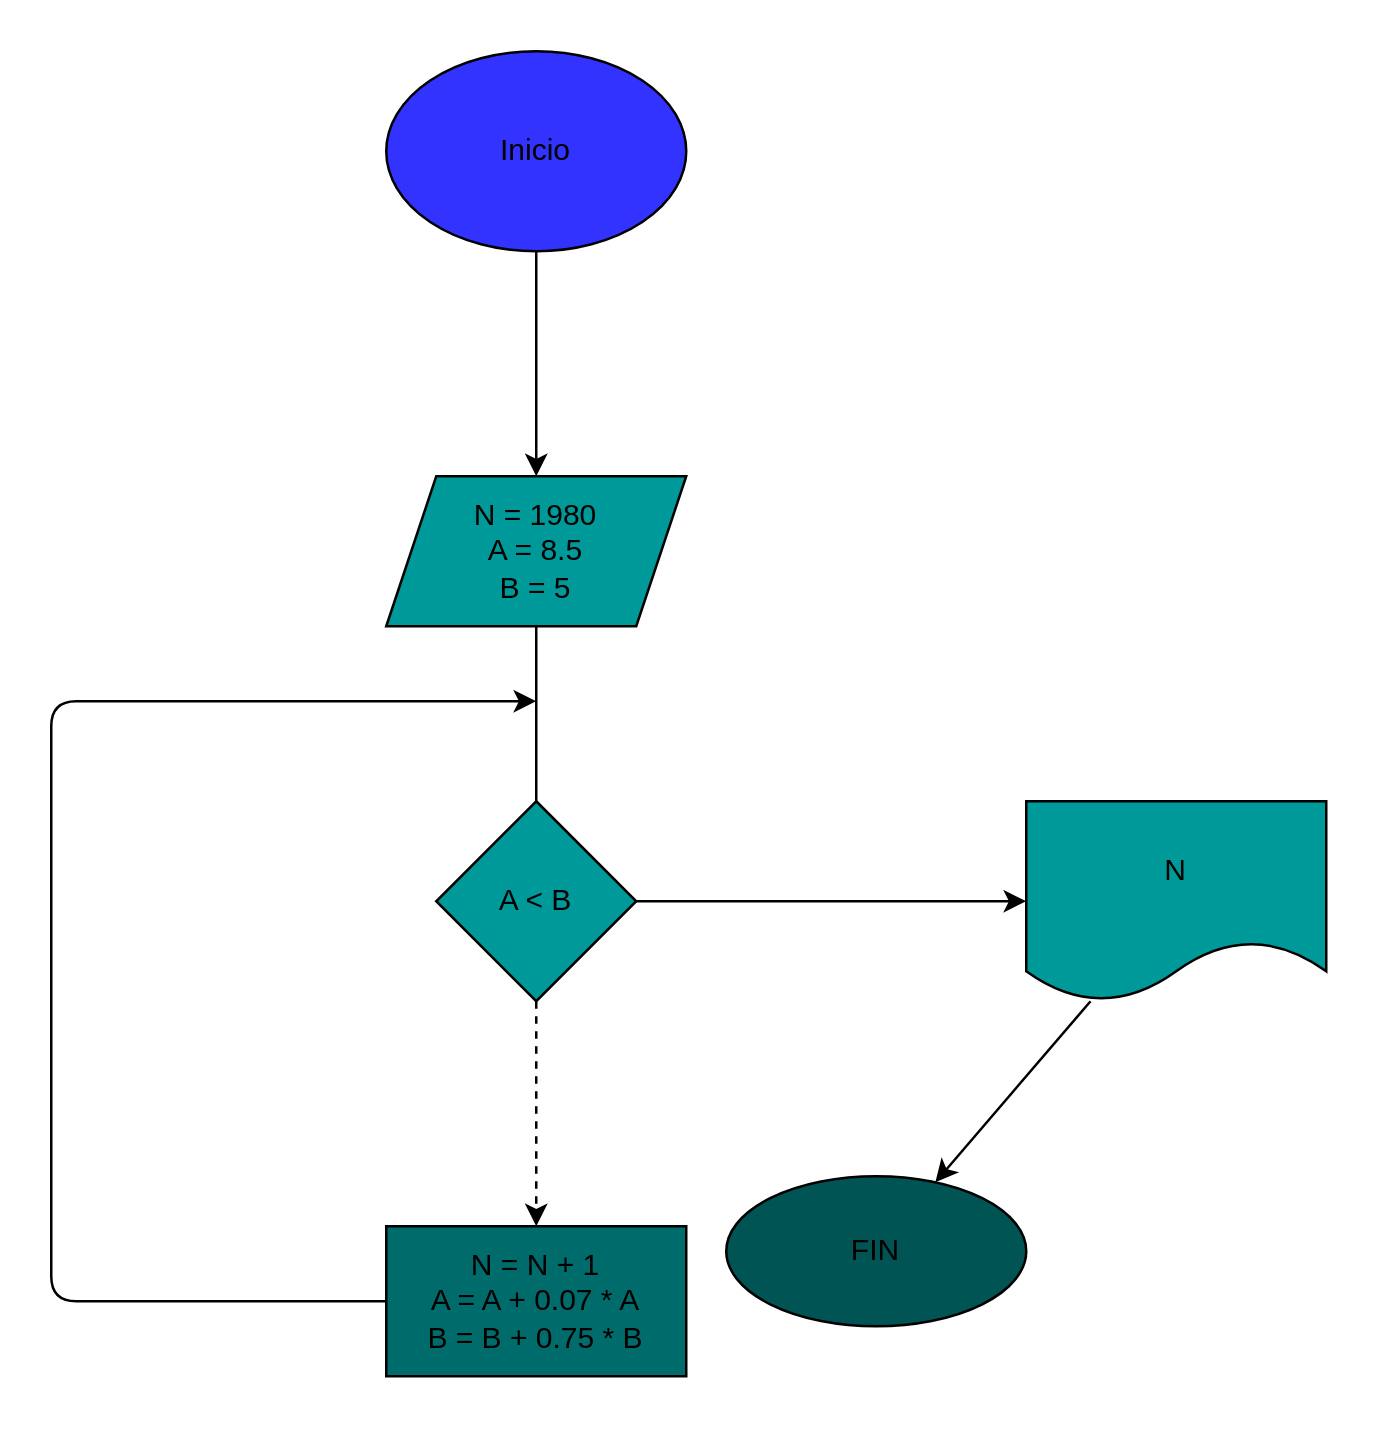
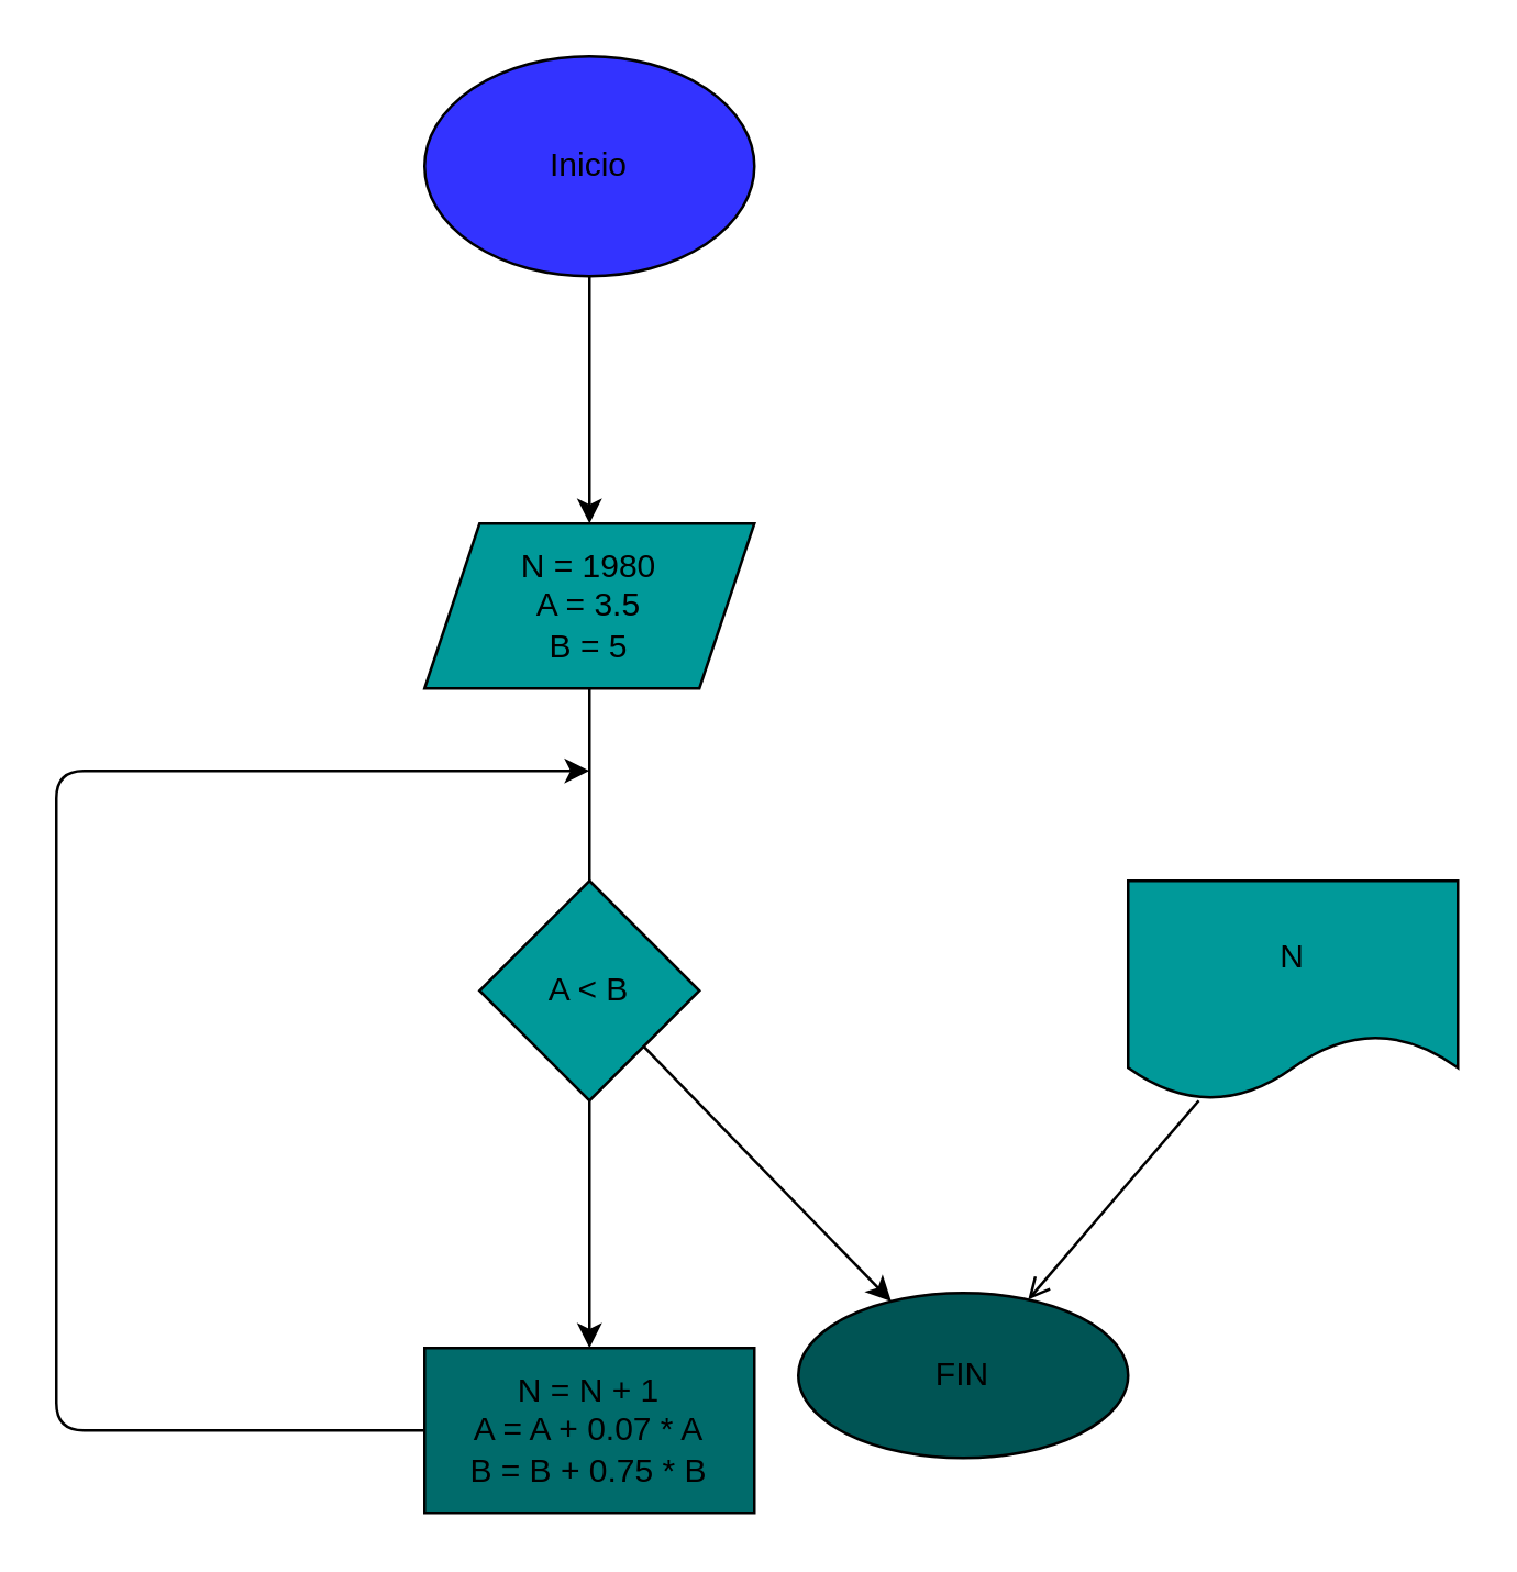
  <mxCell id="0" />
  <mxCell id="1" parent="0" />
  <mxCell id="2" value="" style="edgeStyle=none;html=1;" edge="1" parent="1" source="3" target="5"><mxGeometry relative="1" as="geometry" /></mxCell>
  <mxCell id="3" value="Inicio" style="ellipse;whiteSpace=wrap;html=1;fillColor=#3333FF;" vertex="1" parent="1"><mxGeometry x="154" y="20" width="120" height="80" as="geometry" /></mxCell>
  <mxCell id="4" value="" style="edgeStyle=none;html=1;endArrow=none;" edge="1" parent="1" source="5" target="8"><mxGeometry relative="1" as="geometry" /></mxCell>
- <mxCell id="5" value="N = 1980&lt;br&gt;A = 8.5&lt;br&gt;B = 5" style="shape=parallelogram;perimeter=parallelogramPerimeter;whiteSpace=wrap;html=1;fixedSize=1;fillColor=#009999;" vertex="1" parent="1"><mxGeometry x="154" y="190" width="120" height="60" as="geometry" /></mxCell>
- <mxCell id="6" value="" style="edgeStyle=none;html=1;dashed=1;" edge="1" parent="1" source="8" target="10"><mxGeometry relative="1" as="geometry" /></mxCell>
- <mxCell id="7" value="" style="edgeStyle=none;html=1;" edge="1" parent="1" source="8" target="12"><mxGeometry relative="1" as="geometry" /></mxCell>
+ <mxCell id="5" value="N = 1980&lt;br&gt;A = 3.5&lt;br&gt;B = 5" style="shape=parallelogram;perimeter=parallelogramPerimeter;whiteSpace=wrap;html=1;fixedSize=1;fillColor=#009999;" vertex="1" parent="1"><mxGeometry x="154" y="190" width="120" height="60" as="geometry" /></mxCell>
+ <mxCell id="6" value="" style="edgeStyle=none;html=1;" edge="1" parent="1" source="8" target="10"><mxGeometry relative="1" as="geometry" /></mxCell>
+ <mxCell id="7" value="" style="edgeStyle=none;html=1;" edge="1" parent="1" source="8" target="13"><mxGeometry relative="1" as="geometry" /></mxCell>
  <mxCell id="8" value="A &amp;lt; B" style="rhombus;whiteSpace=wrap;html=1;fillColor=#009999;" vertex="1" parent="1"><mxGeometry x="174" y="320" width="80" height="80" as="geometry" /></mxCell>
  <mxCell id="9" value="" style="edgeStyle=none;html=1;" edge="1" parent="1" source="10"><mxGeometry relative="1" as="geometry"><mxPoint x="214" y="280" as="targetPoint" /><Array as="points"><mxPoint x="20" y="520" /><mxPoint x="20" y="280" /></Array></mxGeometry></mxCell>
  <mxCell id="10" value="N = N + 1&lt;br&gt;A = A + 0.07 * A&lt;br&gt;B = B + 0.75 * B" style="whiteSpace=wrap;html=1;fillColor=#006B6B;" vertex="1" parent="1"><mxGeometry x="154" y="490" width="120" height="60" as="geometry" /></mxCell>
- <mxCell id="11" value="" style="edgeStyle=none;html=1;" edge="1" parent="1" source="12" target="13"><mxGeometry relative="1" as="geometry" /></mxCell>
+ <mxCell id="11" value="" style="edgeStyle=none;html=1;endArrow=open;" edge="1" parent="1" source="12" target="13"><mxGeometry relative="1" as="geometry" /></mxCell>
  <mxCell id="12" value="N" style="shape=document;whiteSpace=wrap;html=1;boundedLbl=1;fillColor=#009999;" vertex="1" parent="1"><mxGeometry x="410" y="320" width="120" height="80" as="geometry" /></mxCell>
  <mxCell id="13" value="FIN" style="ellipse;whiteSpace=wrap;html=1;fillColor=#005454;" vertex="1" parent="1"><mxGeometry x="290" y="470" width="120" height="60" as="geometry" /></mxCell>
